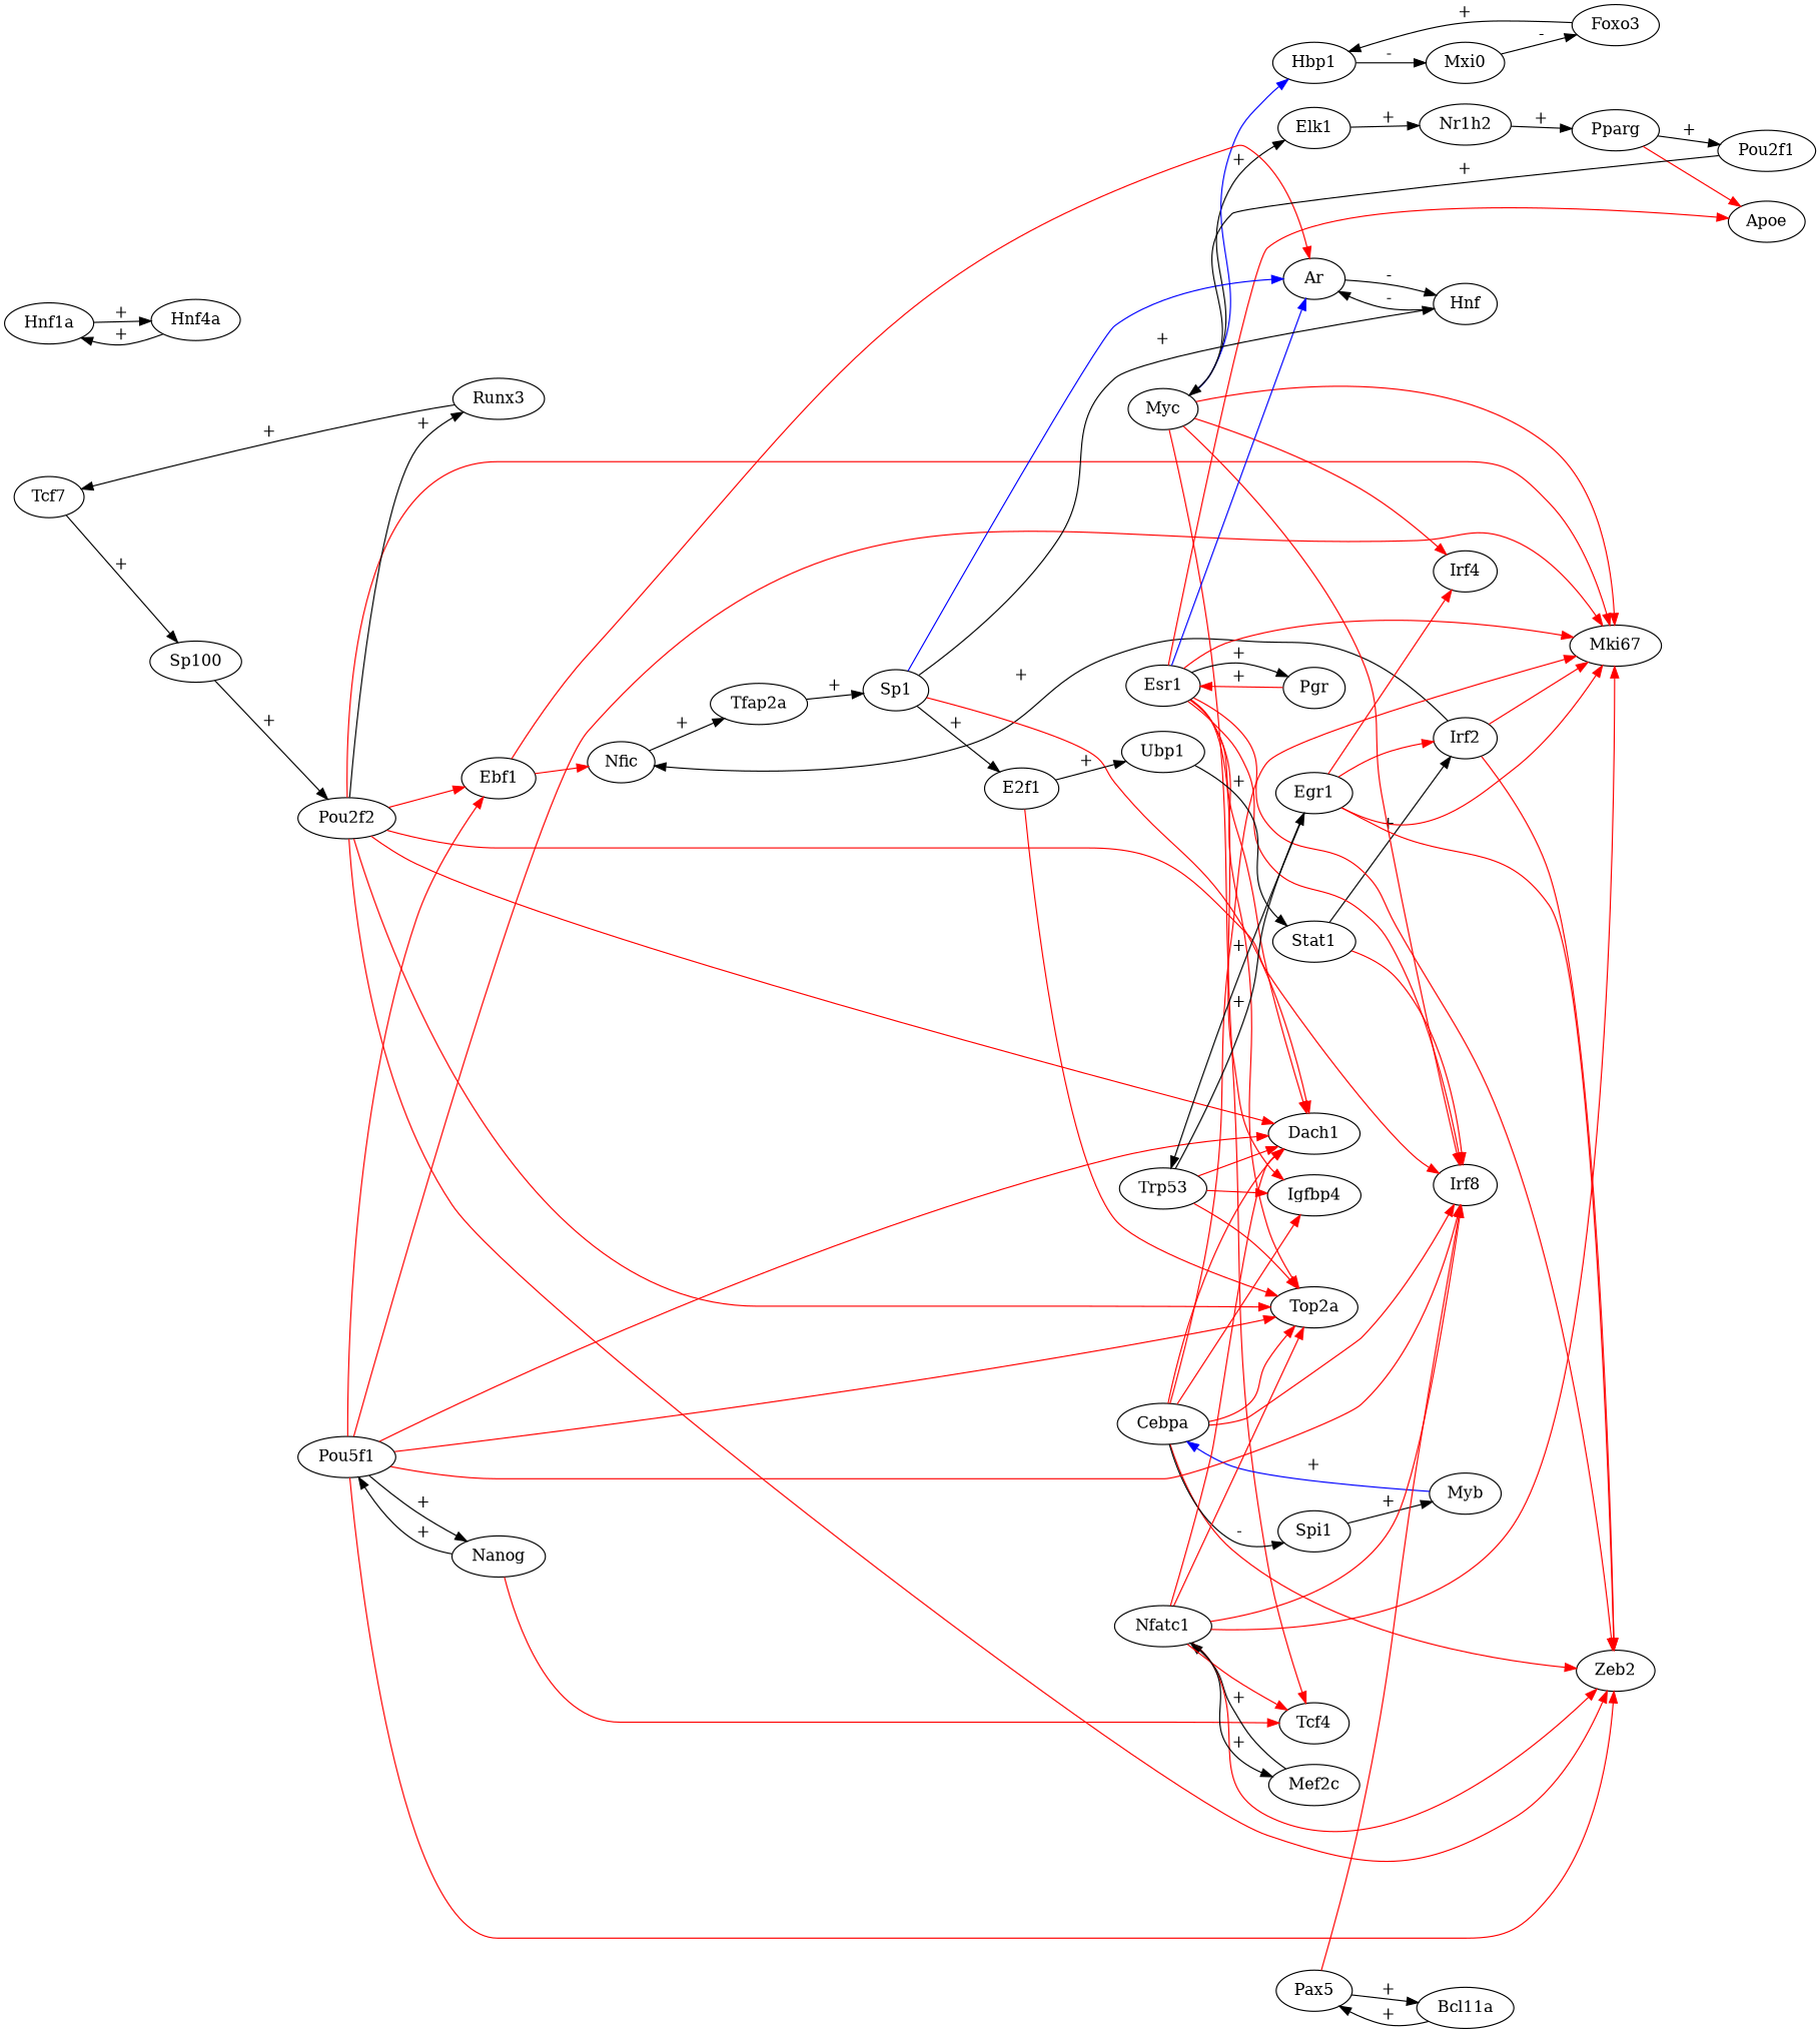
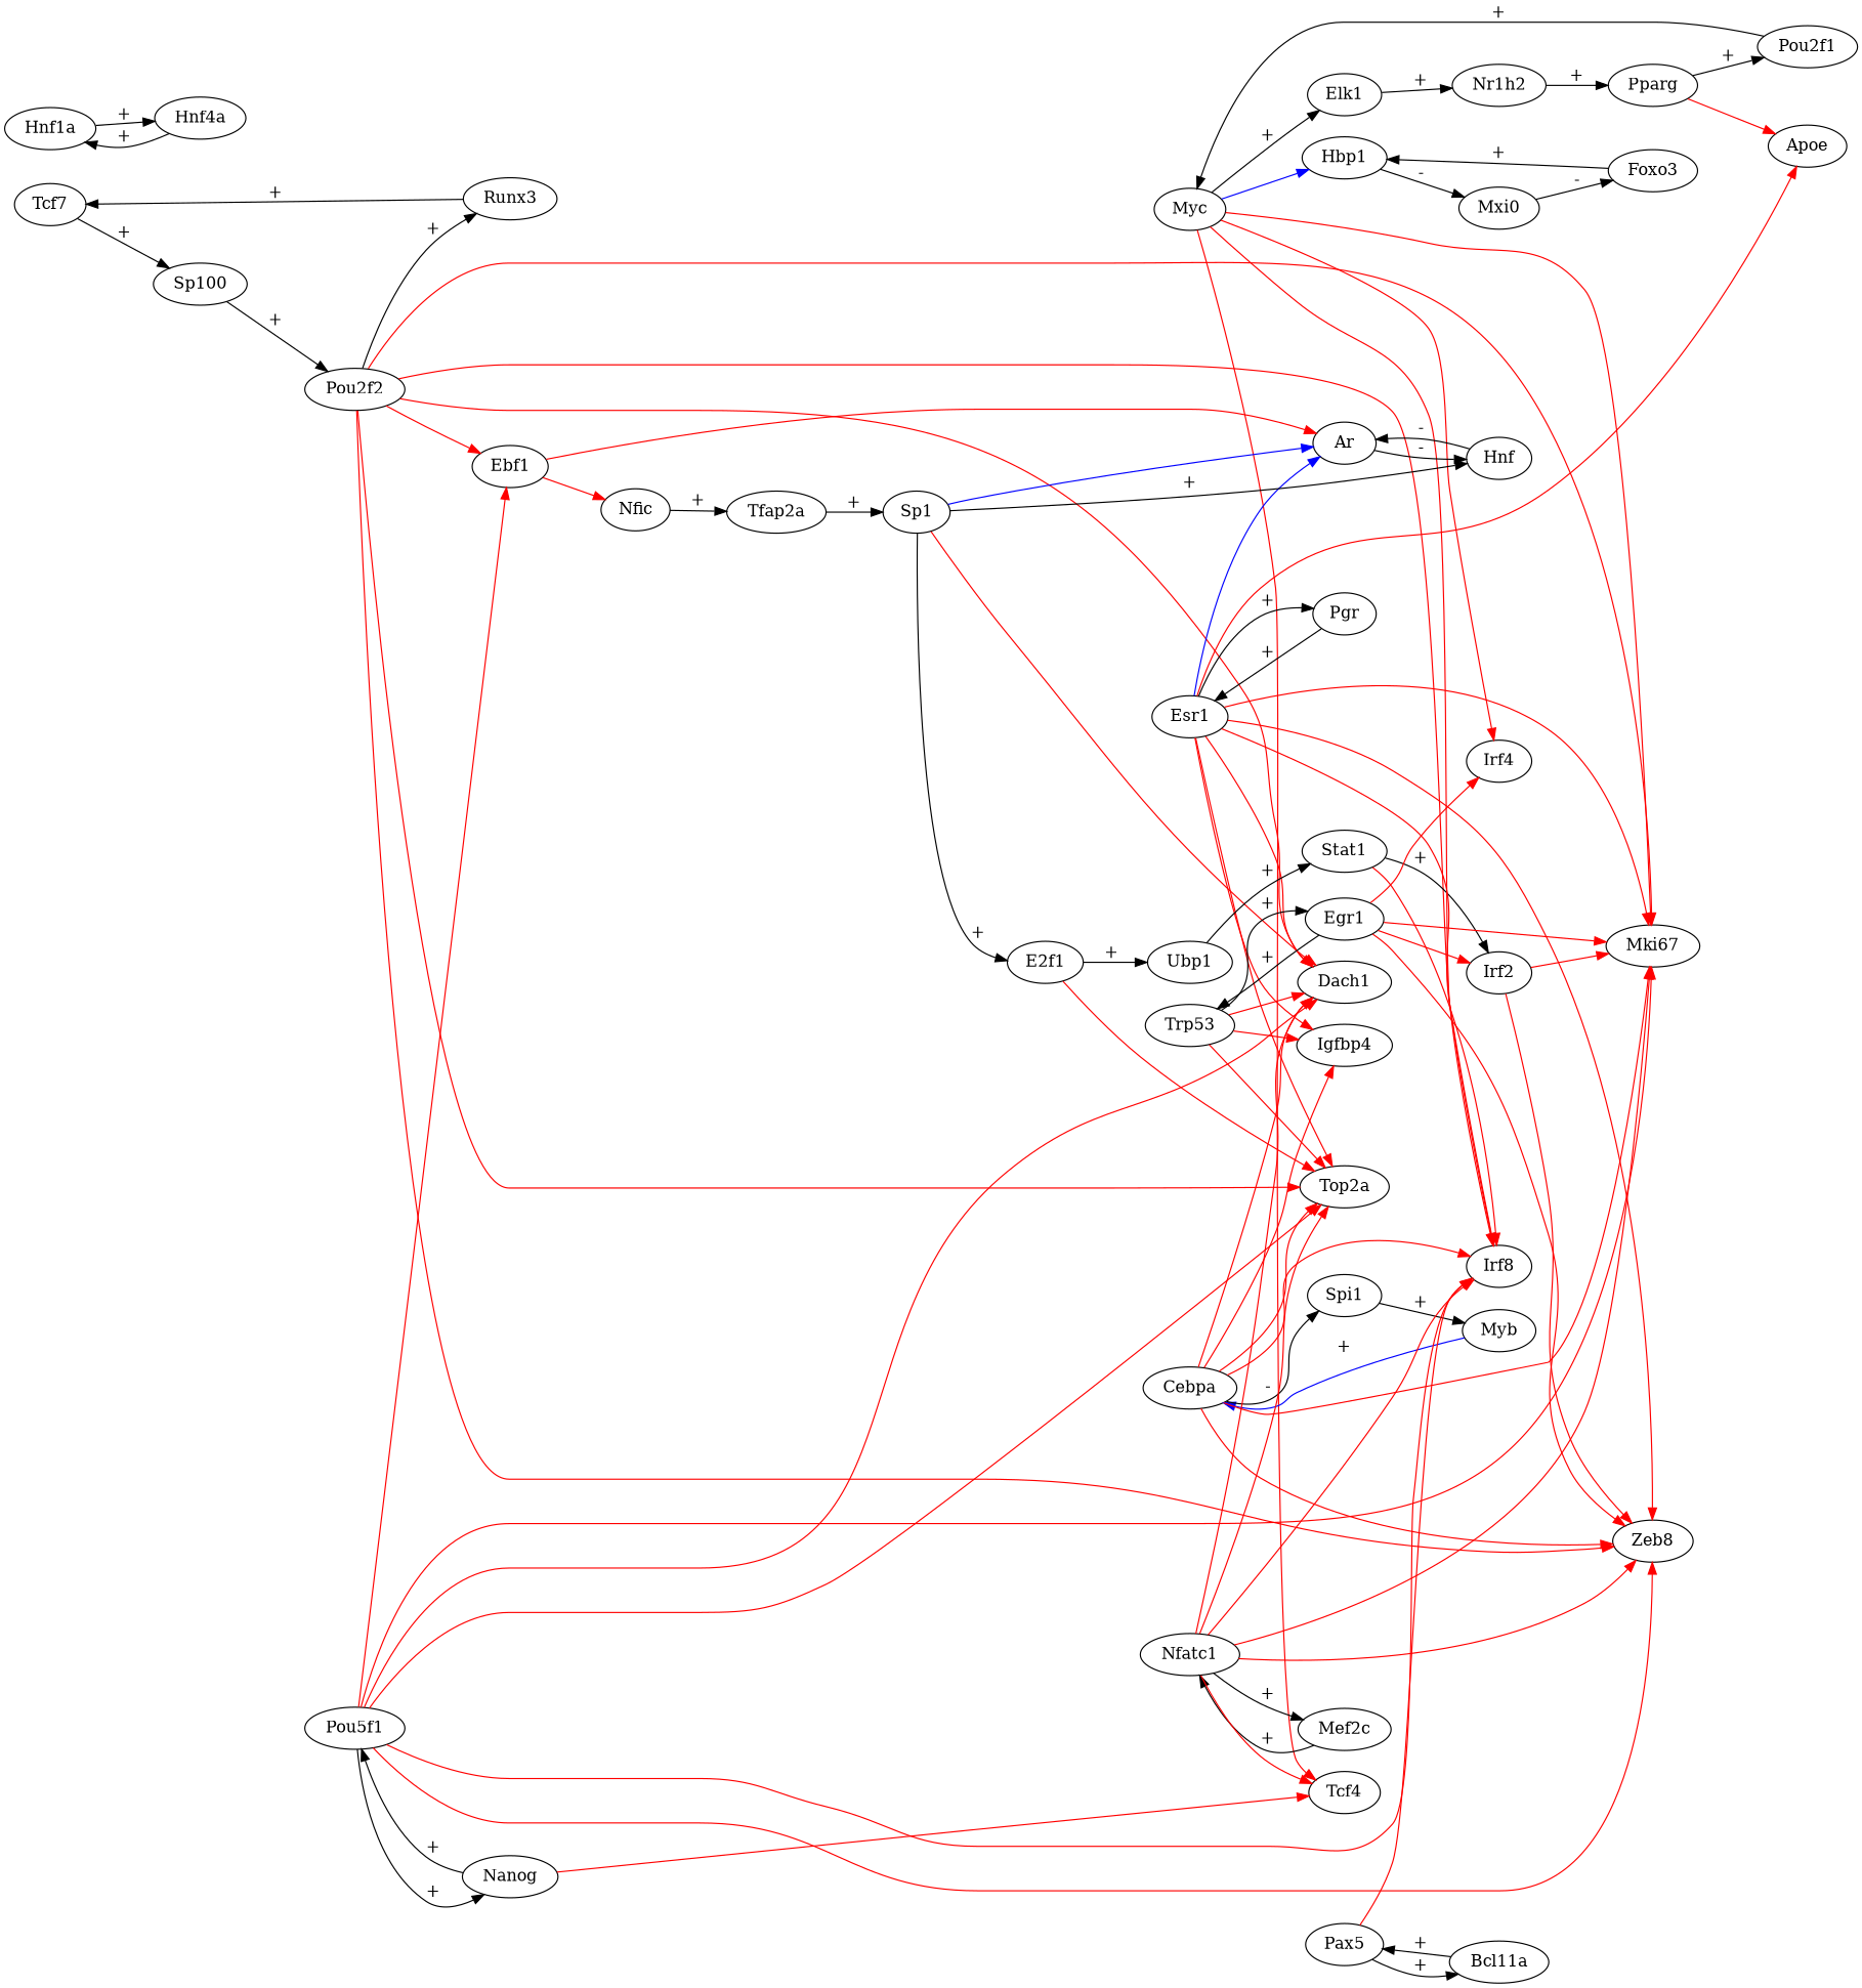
  digraph {
    rankdir=LR
    edge [color=red]
    Tcf7
    Sp100
    Pou2f2
    Elk1
    Nr1h2
    Pparg
    Stat1
    Irf2
    Irf8
    Mki67
-   Zeb2
+   Zeb2 [label=Zeb8]
    Nfic
    Myc
    Hbp1
    Irf4
    Tcf4
    n17 [label=Mxi0]
    Hnf1a
    Hnf4a
    Myb
    Cebpa
    Dach1
    Top2a
    Igfbp4
    Spi1
    Pou5f1
    Nanog
    Ebf1
    Ar
    Esr1
    Pgr
    Apoe
    n33 [label=Hnf]
    Tfap2a
    Sp1
    E2f1
    Foxo3
    Ubp1
    Pou2f1
    Bcl11a
    Pax5
    Mef2c
    Nfatc1
    Trp53
    Egr1
    Runx3
    Tcf7 -> Sp100 [label="+" sign=1 color=""]
    Sp100 -> Pou2f2 [label="+" sign=1 color=""]
    Pou2f2 -> Irf8
    Pou2f2 -> Mki67
    Pou2f2 -> Zeb2
    Pou2f2 -> Dach1
    Pou2f2 -> Top2a
    Pou2f2 -> Ebf1
    Pou2f2 -> Runx3 [label="+" sign=1 color=""]
    Elk1 -> Nr1h2 [label="+" sign=1 color=""]
    Nr1h2 -> Pparg [label="+" sign=1 color=""]
    Pparg -> Apoe
    Pparg -> Pou2f1 [label="+" sign=1 color=""]
    Stat1 -> Irf2 [label="+" sign=1 color=""]
    Stat1 -> Irf8
    Irf2 -> Mki67
    Irf2 -> Zeb2
-   Irf2 -> Nfic [label="+" sign=1 color=""]
    Nfic -> Tfap2a [label="+" sign=1 color=""]
    Myc -> Elk1 [label="+" sign=1 color=""]
    Myc -> Irf8
    Myc -> Mki67
    Myc -> Hbp1 [color=blue]
    Myc -> Irf4
    Myc -> Tcf4
    Hbp1 -> n17 [label="-" sign=-1 color=""]
    n17 -> Foxo3 [label="-" sign=-1 color=""]
    Hnf1a -> Hnf4a [label="+" sign=1 color=""]
    Hnf4a -> Hnf1a [label="+" sign=1 color=""]
    Myb -> Cebpa [color=blue label="+" sign=1]
    Cebpa -> Irf8
    Cebpa -> Mki67
    Cebpa -> Zeb2
    Cebpa -> Dach1
    Cebpa -> Top2a
    Cebpa -> Igfbp4
    Cebpa -> Spi1 [label="-" sign=1 color=""]
    Spi1 -> Myb [label="+" sign=1 color=""]
    Pou5f1 -> Irf8
    Pou5f1 -> Mki67
    Pou5f1 -> Zeb2
    Pou5f1 -> Dach1
    Pou5f1 -> Top2a
    Pou5f1 -> Nanog [label="+" sign=1 color=""]
    Pou5f1 -> Ebf1
    Nanog -> Tcf4
    Nanog -> Pou5f1 [label="+" sign=1 color=""]
    Ebf1 -> Nfic
    Ebf1 -> Ar
    Ar -> n33 [label="-" sign=-1 color=""]
    Esr1 -> Irf8
    Esr1 -> Mki67
    Esr1 -> Zeb2
    Esr1 -> Dach1
    Esr1 -> Top2a
    Esr1 -> Igfbp4
    Esr1 -> Ar [color=blue]
    Esr1 -> Pgr [label="+" sign=1 color=""]
    Esr1 -> Apoe
-   Pgr -> Esr1 [label="+" sign=1]
+   Pgr -> Esr1 [label="+" sign=1 color=""]
    n33 -> Ar [label="-" sign=-1 color=""]
    Tfap2a -> Sp1 [label="+" sign=1 color=""]
    Sp1 -> Dach1
    Sp1 -> Ar [color=blue]
    Sp1 -> n33 [label="+" sign=1 color=""]
    Sp1 -> E2f1 [label="+" sign=1 color=""]
    E2f1 -> Top2a
    E2f1 -> Ubp1 [label="+" sign=1 color=""]
    Foxo3 -> Hbp1 [label="+" sign=1 color=""]
    Ubp1 -> Stat1 [label="+" sign=1 color=""]
    Pou2f1 -> Myc [label="+" sign=1 color=""]
    Bcl11a -> Pax5 [label="+" sign=1 color=""]
    Pax5 -> Irf8
    Pax5 -> Bcl11a [label="+" sign=1 color=""]
    Mef2c -> Nfatc1 [label="+" sign=1 color=""]
    Nfatc1 -> Irf8
    Nfatc1 -> Mki67
    Nfatc1 -> Zeb2
    Nfatc1 -> Tcf4
    Nfatc1 -> Dach1
    Nfatc1 -> Top2a
    Nfatc1 -> Mef2c [label="+" sign=1 color=""]
    Trp53 -> Dach1
    Trp53 -> Top2a
    Trp53 -> Igfbp4
    Trp53 -> Egr1 [label="+" sign=1 color=""]
    Egr1 -> Irf2
    Egr1 -> Mki67
    Egr1 -> Zeb2
    Egr1 -> Irf4
    Egr1 -> Trp53 [label="+" sign=1 color=""]
    Runx3 -> Tcf7 [label="+" sign=1 color=""]
  }
